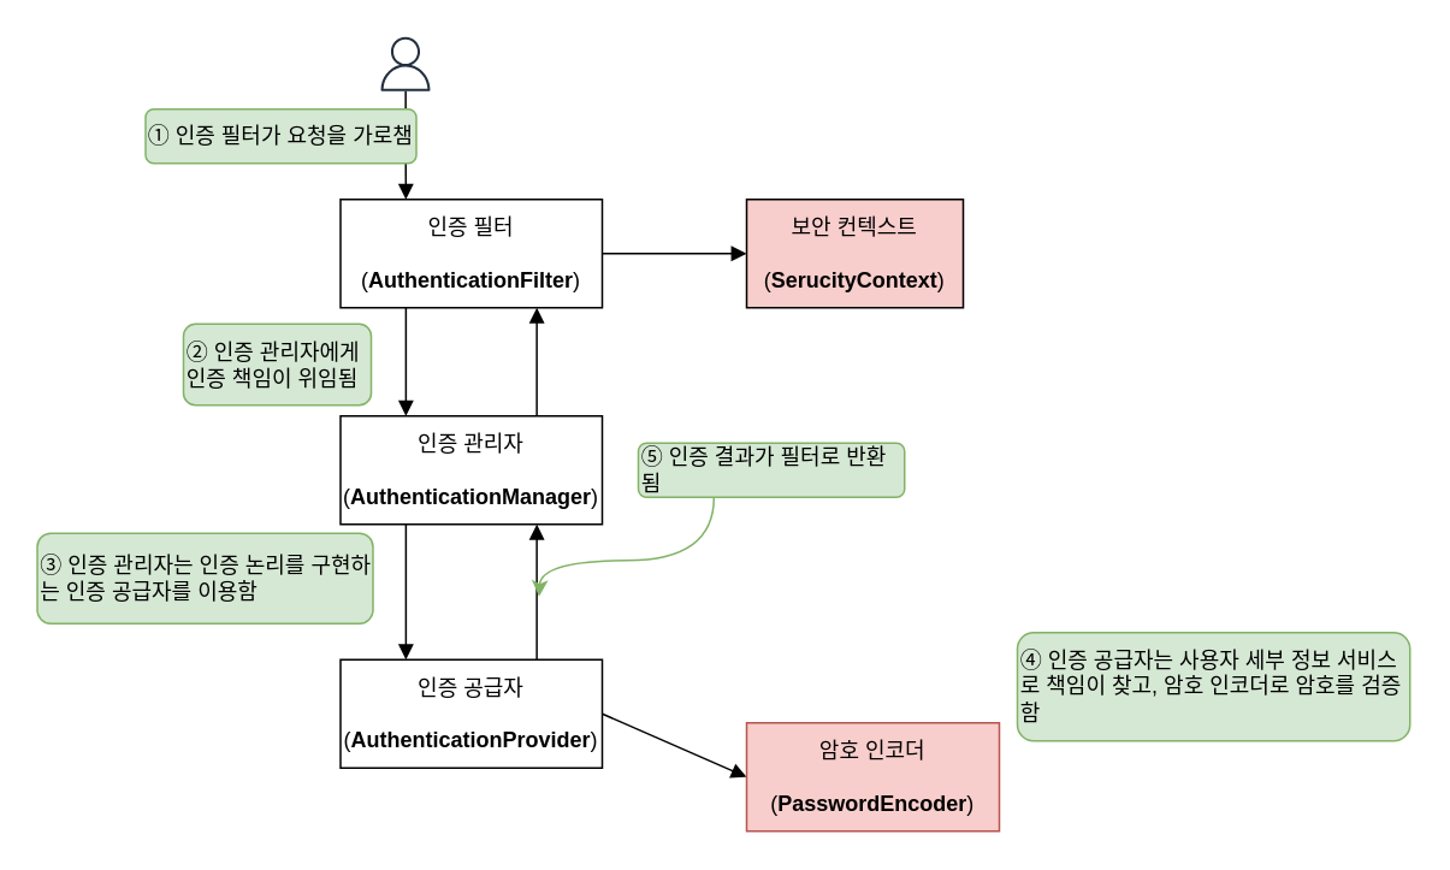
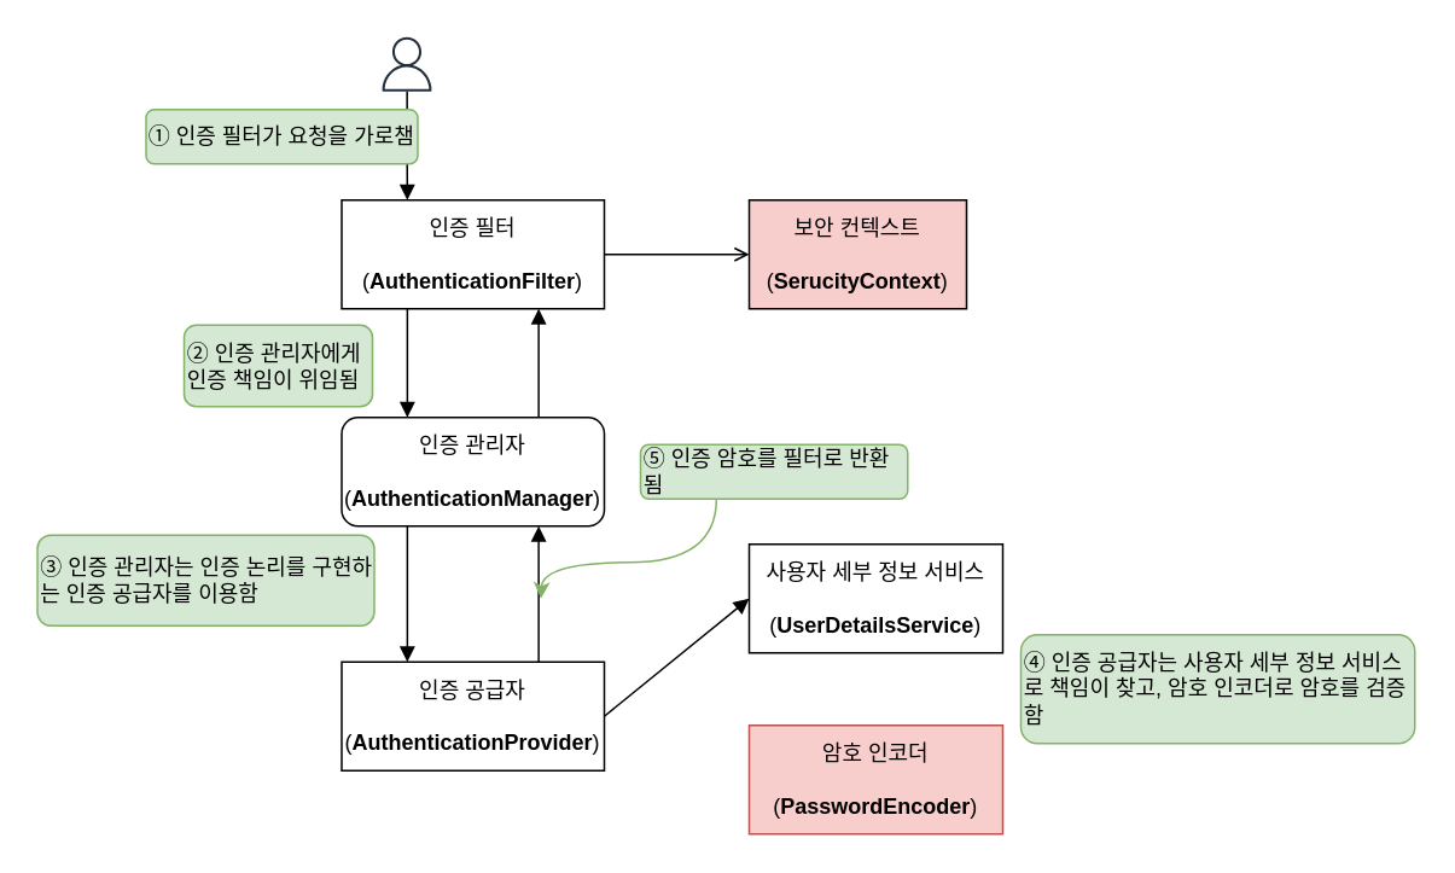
  <mxCell id="0" />
  <mxCell id="1" parent="0" />
  <mxCell id="2" style="edgeStyle=orthogonalEdgeStyle;rounded=0;orthogonalLoop=1;jettySize=auto;html=1;entryX=0.25;entryY=0;entryDx=0;entryDy=0;endArrow=block;endFill=1;" edge="1" parent="1" source="3" target="6"><mxGeometry relative="1" as="geometry" /></mxCell>
  <mxCell id="3" value="" style="sketch=0;outlineConnect=0;fontColor=#232F3E;gradientColor=none;fillColor=#232F3D;strokeColor=none;dashed=0;verticalLabelPosition=bottom;verticalAlign=top;align=center;html=1;fontSize=12;fontStyle=0;aspect=fixed;pointerEvents=1;shape=mxgraph.aws4.user;" vertex="1" parent="1"><mxGeometry x="209" y="20" width="30" height="30" as="geometry" /></mxCell>
  <mxCell id="4" style="edgeStyle=orthogonalEdgeStyle;rounded=0;orthogonalLoop=1;jettySize=auto;html=1;exitX=0.25;exitY=1;exitDx=0;exitDy=0;entryX=0.25;entryY=0;entryDx=0;entryDy=0;endArrow=block;endFill=1;" edge="1" parent="1" source="6" target="9"><mxGeometry relative="1" as="geometry" /></mxCell>
- <mxCell id="5" style="edgeStyle=orthogonalEdgeStyle;rounded=0;orthogonalLoop=1;jettySize=auto;html=1;exitX=1;exitY=0.5;exitDx=0;exitDy=0;entryX=0;entryY=0.5;entryDx=0;entryDy=0;endArrow=block;endFill=1;" edge="1" parent="1" source="6" target="14"><mxGeometry relative="1" as="geometry" /></mxCell>
+ <mxCell id="5" style="edgeStyle=orthogonalEdgeStyle;rounded=0;orthogonalLoop=1;jettySize=auto;html=1;exitX=1;exitY=0.5;exitDx=0;exitDy=0;entryX=0;entryY=0.5;entryDx=0;entryDy=0;endArrow=open;endFill=1;" edge="1" parent="1" source="6" target="14"><mxGeometry relative="1" as="geometry" /></mxCell>
  <mxCell id="6" value="인증 필터&lt;br&gt;&lt;br&gt;(&lt;b&gt;AuthenticationFilter&lt;/b&gt;)" style="rounded=0;whiteSpace=wrap;html=1;" vertex="1" parent="1"><mxGeometry x="188" y="110" width="145" height="60" as="geometry" /></mxCell>
  <mxCell id="7" style="edgeStyle=orthogonalEdgeStyle;rounded=0;orthogonalLoop=1;jettySize=auto;html=1;exitX=0.25;exitY=1;exitDx=0;exitDy=0;entryX=0.25;entryY=0;entryDx=0;entryDy=0;endArrow=block;endFill=1;" edge="1" parent="1" source="9" target="13"><mxGeometry relative="1" as="geometry" /></mxCell>
  <mxCell id="8" style="edgeStyle=orthogonalEdgeStyle;rounded=0;orthogonalLoop=1;jettySize=auto;html=1;exitX=0.75;exitY=0;exitDx=0;exitDy=0;entryX=0.75;entryY=1;entryDx=0;entryDy=0;endArrow=block;endFill=1;" edge="1" parent="1" source="9" target="6"><mxGeometry relative="1" as="geometry" /></mxCell>
- <mxCell id="9" value="인증 관리자&lt;br&gt;&lt;br&gt;(&lt;b&gt;AuthenticationManager&lt;/b&gt;)" style="rounded=0;whiteSpace=wrap;html=1;" vertex="1" parent="1"><mxGeometry x="188" y="230" width="145" height="60" as="geometry" /></mxCell>
+ <mxCell id="9" value="인증 관리자&lt;br&gt;&lt;br&gt;(&lt;b&gt;AuthenticationManager&lt;/b&gt;)" style="whiteSpace=wrap;html=1;rounded=1;" vertex="1" parent="1"><mxGeometry x="188" y="230" width="145" height="60" as="geometry" /></mxCell>
  <mxCell id="10" style="edgeStyle=orthogonalEdgeStyle;rounded=0;orthogonalLoop=1;jettySize=auto;html=1;exitX=0.75;exitY=0;exitDx=0;exitDy=0;entryX=0.75;entryY=1;entryDx=0;entryDy=0;endArrow=block;endFill=1;" edge="1" parent="1" source="13" target="9"><mxGeometry relative="1" as="geometry" /></mxCell>
- <mxCell id="12" style="rounded=0;orthogonalLoop=1;jettySize=auto;html=1;entryX=0;entryY=0.5;entryDx=0;entryDy=0;exitX=1;exitY=0.5;exitDx=0;exitDy=0;endArrow=block;endFill=1;" edge="1" parent="1" source="13" target="16"><mxGeometry relative="1" as="geometry" /></mxCell>
+ <mxCell id="11" style="rounded=0;orthogonalLoop=1;jettySize=auto;html=1;exitX=1;exitY=0.5;exitDx=0;exitDy=0;entryX=0;entryY=0.5;entryDx=0;entryDy=0;endArrow=block;endFill=1;" edge="1" parent="1" source="13" target="15"><mxGeometry relative="1" as="geometry" /></mxCell>
  <mxCell id="13" value="인증 공급자&lt;br&gt;&lt;br&gt;(&lt;b&gt;AuthenticationProvider&lt;/b&gt;)" style="rounded=0;whiteSpace=wrap;html=1;" vertex="1" parent="1"><mxGeometry x="188" y="365" width="145" height="60" as="geometry" /></mxCell>
  <mxCell id="14" value="보안 컨텍스트&lt;br&gt;&lt;br&gt;(&lt;b&gt;SerucityContext&lt;/b&gt;)" style="rounded=0;whiteSpace=wrap;html=1;fillColor=#f8cecc;" vertex="1" parent="1"><mxGeometry x="413" y="110" width="120" height="60" as="geometry" /></mxCell>
+ <mxCell id="15" value="사용자 세부 정보 서비스&lt;br&gt;&lt;br&gt;(&lt;b&gt;UserDetailsService&lt;/b&gt;)" style="rounded=0;whiteSpace=wrap;html=1;" vertex="1" parent="1"><mxGeometry x="413" y="300" width="140" height="60" as="geometry" /></mxCell>
  <mxCell id="16" value="암호 인코더&lt;br&gt;&lt;br&gt;(&lt;b&gt;PasswordEncoder&lt;/b&gt;)" style="rounded=0;whiteSpace=wrap;html=1;fillColor=#f8cecc;strokeColor=#b85450;" vertex="1" parent="1"><mxGeometry x="413" y="400" width="140" height="60" as="geometry" /></mxCell>
  <mxCell id="17" value="① 인증 필터가 요청을 가로챔" style="text;html=1;strokeColor=#82b366;fillColor=#d5e8d4;align=center;verticalAlign=middle;whiteSpace=wrap;rounded=1;glass=0;" vertex="1" parent="1"><mxGeometry x="80" y="60" width="150" height="30" as="geometry" /></mxCell>
  <mxCell id="18" value="② 인증 관리자에게 &lt;br&gt;인증 책임이 위임됨" style="text;html=1;strokeColor=#82b366;fillColor=#d5e8d4;align=left;verticalAlign=middle;whiteSpace=wrap;rounded=1;" vertex="1" parent="1"><mxGeometry x="101" y="179" width="104" height="45" as="geometry" /></mxCell>
  <mxCell id="19" value="③ 인증 관리자는 인증 논리를 구현하는 인증 공급자를 이용함" style="text;html=1;strokeColor=#82b366;fillColor=#d5e8d4;align=left;verticalAlign=middle;whiteSpace=wrap;rounded=1;" vertex="1" parent="1"><mxGeometry x="20" y="295" width="186" height="50" as="geometry" /></mxCell>
  <mxCell id="20" value="④ 인증 공급자는 사용자 세부 정보 서비스로 책임이 찾고, 암호 인코더로 암호를 검증함" style="text;html=1;strokeColor=#82b366;fillColor=#d5e8d4;align=left;verticalAlign=middle;whiteSpace=wrap;rounded=1;" vertex="1" parent="1"><mxGeometry x="563" y="350" width="217.5" height="60" as="geometry" /></mxCell>
  <mxCell id="21" style="edgeStyle=orthogonalEdgeStyle;rounded=0;orthogonalLoop=1;jettySize=auto;html=1;exitX=0.25;exitY=1;exitDx=0;exitDy=0;curved=1;fillColor=#d5e8d4;strokeColor=#82b366;" edge="1" parent="1"><mxGeometry relative="1" as="geometry"><mxPoint x="298" y="330" as="targetPoint" /><mxPoint x="394.875" y="275" as="sourcePoint" /><Array as="points"><mxPoint x="395" y="310" /><mxPoint x="299" y="310" /></Array></mxGeometry></mxCell>
- <mxCell id="22" value="⑤ 인증 결과가 필터로 반환됨" style="text;html=1;strokeColor=#82b366;fillColor=#d5e8d4;align=left;verticalAlign=middle;whiteSpace=wrap;rounded=1;" vertex="1" parent="1"><mxGeometry x="353" y="245" width="147.5" height="30" as="geometry" /></mxCell>
+ <mxCell id="22" value="⑤ 인증 암호를 필터로 반환됨" style="text;html=1;strokeColor=#82b366;fillColor=#d5e8d4;align=left;verticalAlign=middle;whiteSpace=wrap;rounded=1;" vertex="1" parent="1"><mxGeometry x="353" y="245" width="147.5" height="30" as="geometry" /></mxCell>
